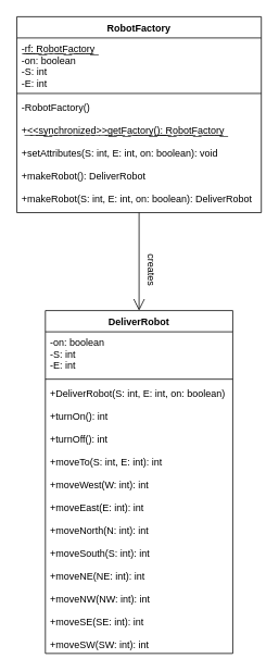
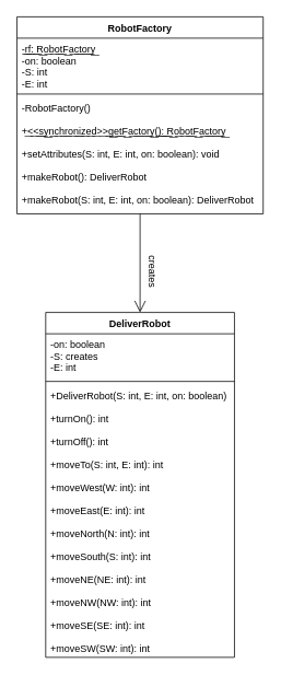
  <mxCell id="0" />
  <mxCell id="1" parent="0" />
  <mxCell id="2" value="" style="endArrow=open;endFill=1;endSize=12;html=1;entryX=0.5;entryY=0;entryDx=0;entryDy=0;exitX=0.5;exitY=1;exitDx=0;exitDy=0;exitPerimeter=0;" edge="1" parent="1" source="11" target="3"><mxGeometry width="160" relative="1" as="geometry"><mxPoint x="170" y="269.006" as="sourcePoint" /><mxPoint x="140" y="480" as="targetPoint" /></mxGeometry></mxCell>
  <mxCell id="3" value="DeliverRobot" style="swimlane;fontStyle=1;align=center;verticalAlign=top;childLayout=stackLayout;horizontal=1;startSize=26;horizontalStack=0;resizeParent=1;resizeParentMax=0;resizeLast=0;collapsible=1;marginBottom=0;" vertex="1" parent="1"><mxGeometry x="55" y="380" width="230" height="420" as="geometry" /></mxCell>
- <mxCell id="4" value="-on: boolean&#10;-S: int&#10;-E: int" style="text;strokeColor=none;fillColor=none;align=left;verticalAlign=top;spacingLeft=4;spacingRight=4;overflow=hidden;rotatable=0;points=[[0,0.5],[1,0.5]];portConstraint=eastwest;" vertex="1" parent="3"><mxGeometry y="26" width="230" height="54" as="geometry" /></mxCell>
+ <mxCell id="4" value="-on: boolean&#10;-S: creates&#10;-E: int" style="text;strokeColor=none;fillColor=none;align=left;verticalAlign=top;spacingLeft=4;spacingRight=4;overflow=hidden;rotatable=0;points=[[0,0.5],[1,0.5]];portConstraint=eastwest;" vertex="1" parent="3"><mxGeometry y="26" width="230" height="54" as="geometry" /></mxCell>
  <mxCell id="5" value="" style="line;strokeWidth=1;fillColor=none;align=left;verticalAlign=middle;spacingTop=-1;spacingLeft=3;spacingRight=3;rotatable=0;labelPosition=right;points=[];portConstraint=eastwest;" vertex="1" parent="3"><mxGeometry y="80" width="230" height="8" as="geometry" /></mxCell>
  <mxCell id="6" value="+DeliverRobot(S: int, E: int, on: boolean)&#10;&#10;+turnOn(): int&#10;&#10;+turnOff(): int&#10;&#10;+moveTo(S: int, E: int): int&#10;&#10;+moveWest(W: int): int&#10;&#10;+moveEast(E: int): int&#10;&#10;+moveNorth(N: int): int&#10;&#10;+moveSouth(S: int): int&#10;&#10;+moveNE(NE: int): int&#10;&#10;+moveNW(NW: int): int&#10;&#10;+moveSE(SE: int): int&#10;&#10;+moveSW(SW: int): int" style="text;strokeColor=none;fillColor=none;align=left;verticalAlign=top;spacingLeft=4;spacingRight=4;overflow=hidden;rotatable=0;points=[[0,0.5],[1,0.5]];portConstraint=eastwest;" vertex="1" parent="3"><mxGeometry y="88" width="230" height="332" as="geometry" /></mxCell>
  <mxCell id="7" value="creates" style="text;html=1;align=center;verticalAlign=middle;resizable=0;points=[];autosize=1;rotation=90;" vertex="1" parent="1"><mxGeometry x="160" y="320" width="50" height="20" as="geometry" /></mxCell>
  <mxCell id="8" value="RobotFactory" style="swimlane;fontStyle=1;align=center;verticalAlign=top;childLayout=stackLayout;horizontal=1;startSize=26;horizontalStack=0;resizeParent=1;resizeParentMax=0;resizeLast=0;collapsible=1;marginBottom=0;" vertex="1" parent="1"><mxGeometry x="20" y="20" width="300" height="240" as="geometry" /></mxCell>
  <mxCell id="9" value="-͟r͟f͟:͟ ͟R͟o͟b͟o͟t͟F͟a͟c͟t͟o͟r͟y͟&#10;-on: boolean&#10;-S: int&#10;-E: int" style="text;strokeColor=none;fillColor=none;align=left;verticalAlign=top;spacingLeft=4;spacingRight=4;overflow=hidden;rotatable=0;points=[[0,0.5],[1,0.5]];portConstraint=eastwest;" vertex="1" parent="8"><mxGeometry y="26" width="300" height="64" as="geometry" /></mxCell>
  <mxCell id="10" value="" style="line;strokeWidth=1;fillColor=none;align=left;verticalAlign=middle;spacingTop=-1;spacingLeft=3;spacingRight=3;rotatable=0;labelPosition=right;points=[];portConstraint=eastwest;" vertex="1" parent="8"><mxGeometry y="90" width="300" height="8" as="geometry" /></mxCell>
  <mxCell id="11" value="-RobotFactory()&#10;&#10;+͟&lt;͟&lt;͟s͟y͟n͟c͟h͟r͟o͟n͟i͟z͟e͟d͟&gt;͟&gt;͟g͟e͟t͟F͟a͟c͟t͟o͟r͟y͟(͟)͟:͟ ͟R͟o͟b͟o͟t͟F͟a͟c͟t͟o͟r͟y͟&#10;&#10;+setAttributes(S: int, E: int, on: boolean): void&#10;&#10;+makeRobot(): DeliverRobot&#10;&#10;+makeRobot(S: int, E: int, on: boolean): DeliverRobot" style="text;strokeColor=none;fillColor=none;align=left;verticalAlign=top;spacingLeft=4;spacingRight=4;overflow=hidden;rotatable=0;points=[[0,0.5],[1,0.5]];portConstraint=eastwest;" vertex="1" parent="8"><mxGeometry y="98" width="300" height="142" as="geometry" /></mxCell>
